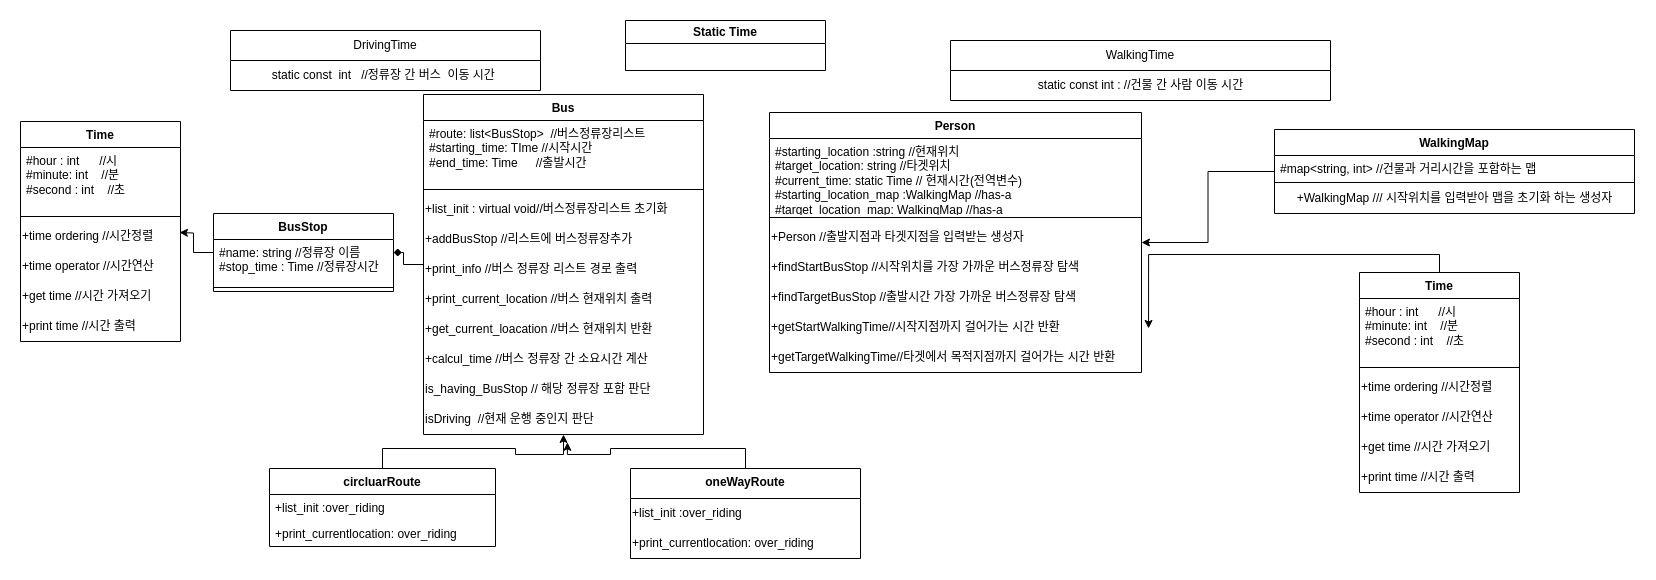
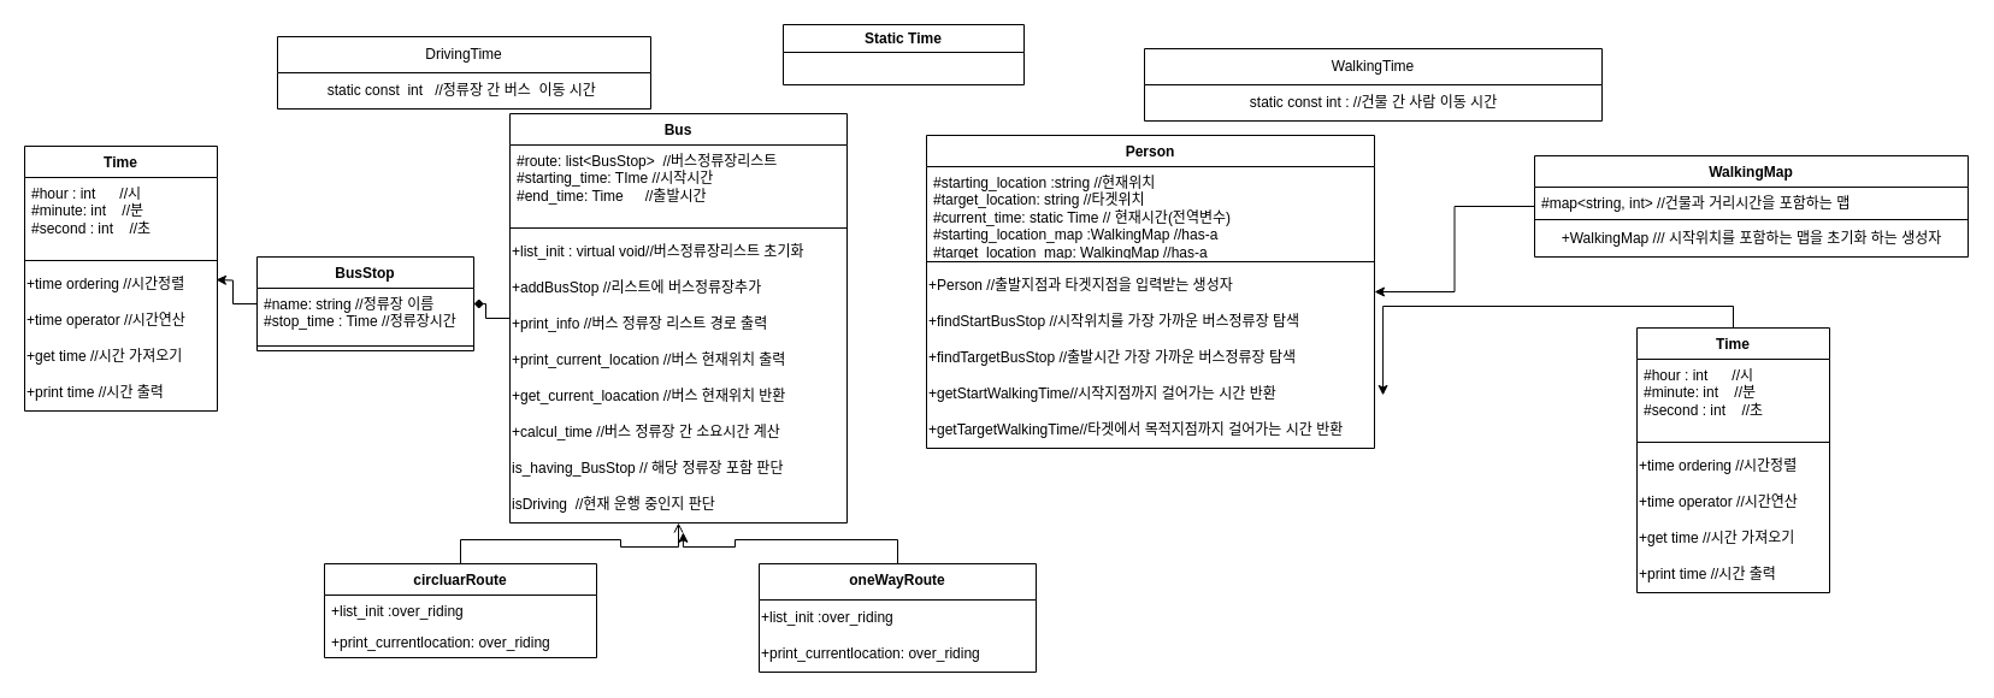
  <mxCell id="0" />
  <mxCell id="1" parent="0" />
  <mxCell id="2" style="edgeStyle=orthogonalEdgeStyle;rounded=0;orthogonalLoop=1;jettySize=auto;html=1;endArrow=diamond;" parent="1" source="3" target="39" edge="1"><mxGeometry relative="1" as="geometry" /></mxCell>
  <mxCell id="3" value="Bus" style="swimlane;fontStyle=1;align=center;verticalAlign=top;childLayout=stackLayout;horizontal=1;startSize=26;horizontalStack=0;resizeParent=1;resizeParentMax=0;resizeLast=0;collapsible=1;marginBottom=0;whiteSpace=wrap;html=1;" parent="1" vertex="1"><mxGeometry x="423" y="94" width="280" height="340" as="geometry" /></mxCell>
  <mxCell id="4" value="#route: list&amp;lt;BusStop&amp;gt;&amp;nbsp; //버스정류장리스트&lt;br&gt;#starting_time: TIme //시작시간&lt;br&gt;#end_time: Time&lt;span style=&quot;white-space: pre;&quot;&gt;&#09;&lt;/span&gt;//출발시간" style="text;strokeColor=none;fillColor=none;align=left;verticalAlign=top;spacingLeft=4;spacingRight=4;overflow=hidden;rotatable=0;points=[[0,0.5],[1,0.5]];portConstraint=eastwest;whiteSpace=wrap;html=1;" parent="3" vertex="1"><mxGeometry y="26" width="280" height="64" as="geometry" /></mxCell>
  <mxCell id="5" value="" style="line;strokeWidth=1;fillColor=none;align=left;verticalAlign=middle;spacingTop=-1;spacingLeft=3;spacingRight=3;rotatable=0;labelPosition=right;points=[];portConstraint=eastwest;strokeColor=inherit;" parent="3" vertex="1"><mxGeometry y="90" width="280" height="10" as="geometry" /></mxCell>
  <mxCell id="6" value="+list_init : virtual void//버스정류장리스트 초기화" style="text;html=1;align=left;verticalAlign=middle;resizable=0;points=[];autosize=1;strokeColor=none;fillColor=none;" vertex="1" parent="3"><mxGeometry y="100" width="280" height="30" as="geometry" /></mxCell>
  <mxCell id="7" value="+addBusStop //리스트에 버스정류장추가" style="text;html=1;align=left;verticalAlign=middle;resizable=0;points=[];autosize=1;strokeColor=none;fillColor=none;" vertex="1" parent="3"><mxGeometry y="130" width="280" height="30" as="geometry" /></mxCell>
  <mxCell id="8" value="+print_info //버스 정류장 리스트 경로 출력" style="text;html=1;align=left;verticalAlign=middle;resizable=0;points=[];autosize=1;strokeColor=none;fillColor=none;" vertex="1" parent="3"><mxGeometry y="160" width="280" height="30" as="geometry" /></mxCell>
  <mxCell id="9" value="+print_current_location //버스 현재위치 출력" style="text;html=1;align=left;verticalAlign=middle;resizable=0;points=[];autosize=1;strokeColor=none;fillColor=none;" vertex="1" parent="3"><mxGeometry y="190" width="280" height="30" as="geometry" /></mxCell>
  <mxCell id="10" value="+get_current_loacation //버스 현재위치 반환" style="text;html=1;align=left;verticalAlign=middle;resizable=0;points=[];autosize=1;strokeColor=none;fillColor=none;" vertex="1" parent="3"><mxGeometry y="220" width="280" height="30" as="geometry" /></mxCell>
  <mxCell id="11" value="+calcul_time //버스 정류장 간 소요시간 계산" style="text;html=1;align=left;verticalAlign=middle;resizable=0;points=[];autosize=1;strokeColor=none;fillColor=none;" vertex="1" parent="3"><mxGeometry y="250" width="280" height="30" as="geometry" /></mxCell>
  <mxCell id="12" value="is_having_BusStop // 해당 정류장 포함 판단" style="text;html=1;align=left;verticalAlign=middle;resizable=0;points=[];autosize=1;strokeColor=none;fillColor=none;" vertex="1" parent="3"><mxGeometry y="280" width="280" height="30" as="geometry" /></mxCell>
  <mxCell id="13" value="isDriving&amp;nbsp; //현재 운행 중인지 판단" style="text;html=1;align=left;verticalAlign=middle;resizable=0;points=[];autosize=1;strokeColor=none;fillColor=none;" vertex="1" parent="3"><mxGeometry y="310" width="280" height="30" as="geometry" /></mxCell>
- <mxCell id="14" style="edgeStyle=orthogonalEdgeStyle;rounded=0;orthogonalLoop=1;jettySize=auto;html=1;" edge="1" parent="1" source="15" target="13"><mxGeometry relative="1" as="geometry" /></mxCell>
+ <mxCell id="14" style="edgeStyle=orthogonalEdgeStyle;rounded=0;orthogonalLoop=1;jettySize=auto;html=1;endArrow=open;" edge="1" parent="1" source="15" target="13"><mxGeometry relative="1" as="geometry" /></mxCell>
  <mxCell id="15" value="circluarRoute" style="swimlane;fontStyle=1;align=center;verticalAlign=top;childLayout=stackLayout;horizontal=1;startSize=26;horizontalStack=0;resizeParent=1;resizeParentMax=0;resizeLast=0;collapsible=1;marginBottom=0;whiteSpace=wrap;html=1;" parent="1" vertex="1"><mxGeometry x="269" y="468" width="226" height="78" as="geometry" /></mxCell>
  <mxCell id="16" value="+list_init :over_riding" style="text;strokeColor=none;fillColor=none;align=left;verticalAlign=top;spacingLeft=4;spacingRight=4;overflow=hidden;rotatable=0;points=[[0,0.5],[1,0.5]];portConstraint=eastwest;whiteSpace=wrap;html=1;" parent="15" vertex="1"><mxGeometry y="26" width="226" height="26" as="geometry" /></mxCell>
  <mxCell id="17" value="+print_currentlocation: over_riding" style="text;strokeColor=none;fillColor=none;align=left;verticalAlign=top;spacingLeft=4;spacingRight=4;overflow=hidden;rotatable=0;points=[[0,0.5],[1,0.5]];portConstraint=eastwest;whiteSpace=wrap;html=1;" vertex="1" parent="15"><mxGeometry y="52" width="226" height="26" as="geometry" /></mxCell>
  <mxCell id="18" value="Person" style="swimlane;fontStyle=1;align=center;verticalAlign=top;childLayout=stackLayout;horizontal=1;startSize=26;horizontalStack=0;resizeParent=1;resizeParentMax=0;resizeLast=0;collapsible=1;marginBottom=0;whiteSpace=wrap;html=1;" parent="1" vertex="1"><mxGeometry x="769" y="112" width="372" height="260" as="geometry" /></mxCell>
  <mxCell id="19" value="#starting_location :string //현재위치&lt;br&gt;#target_location: string //타겟위치&lt;br&gt;#current_time: static Time // 현재시간(전역변수)&lt;br&gt;#starting_location_map :WalkingMap //has-a&lt;br&gt;#target_location_map: WalkingMap //has-a" style="text;strokeColor=none;fillColor=none;align=left;verticalAlign=top;spacingLeft=4;spacingRight=4;overflow=hidden;rotatable=0;points=[[0,0.5],[1,0.5]];portConstraint=eastwest;whiteSpace=wrap;html=1;" parent="18" vertex="1"><mxGeometry y="26" width="372" height="74" as="geometry" /></mxCell>
  <mxCell id="20" value="" style="line;strokeWidth=1;fillColor=none;align=left;verticalAlign=middle;spacingTop=-1;spacingLeft=3;spacingRight=3;rotatable=0;labelPosition=right;points=[];portConstraint=eastwest;strokeColor=inherit;" parent="18" vertex="1"><mxGeometry y="100" width="372" height="10" as="geometry" /></mxCell>
  <mxCell id="21" value="+Person //출발지점과 타겟지점을 입력받는 생성자" style="text;html=1;align=left;verticalAlign=middle;resizable=0;points=[];autosize=1;strokeColor=none;fillColor=none;" vertex="1" parent="18"><mxGeometry y="110" width="372" height="30" as="geometry" /></mxCell>
  <mxCell id="22" value="+findStartBusStop //시작위치를 가장 가까운 버스정류장 탐색" style="text;html=1;align=left;verticalAlign=middle;resizable=0;points=[];autosize=1;strokeColor=none;fillColor=none;" vertex="1" parent="18"><mxGeometry y="140" width="372" height="30" as="geometry" /></mxCell>
  <mxCell id="23" value="+findTargetBusStop //출발시간 가장 가까운 버스정류장 탐색" style="text;html=1;align=left;verticalAlign=middle;resizable=0;points=[];autosize=1;strokeColor=none;fillColor=none;" vertex="1" parent="18"><mxGeometry y="170" width="372" height="30" as="geometry" /></mxCell>
  <mxCell id="24" value="+getStartWalkingTime//시작지점까지 걸어가는 시간 반환" style="text;html=1;align=left;verticalAlign=middle;resizable=0;points=[];autosize=1;strokeColor=none;fillColor=none;" vertex="1" parent="18"><mxGeometry y="200" width="372" height="30" as="geometry" /></mxCell>
  <mxCell id="25" value="+getTargetWalkingTime//타겟에서 목적지점까지 걸어가는 시간 반환" style="text;html=1;align=left;verticalAlign=middle;resizable=0;points=[];autosize=1;strokeColor=none;fillColor=none;" vertex="1" parent="18"><mxGeometry y="230" width="372" height="30" as="geometry" /></mxCell>
  <mxCell id="26" style="edgeStyle=orthogonalEdgeStyle;rounded=0;orthogonalLoop=1;jettySize=auto;html=1;" edge="1" parent="1" source="27" target="18"><mxGeometry relative="1" as="geometry" /></mxCell>
  <mxCell id="27" value="WalkingMap" style="swimlane;fontStyle=1;align=center;verticalAlign=top;childLayout=stackLayout;horizontal=1;startSize=26;horizontalStack=0;resizeParent=1;resizeParentMax=0;resizeLast=0;collapsible=1;marginBottom=0;whiteSpace=wrap;html=1;" parent="1" vertex="1"><mxGeometry x="1274" y="129" width="360" height="84" as="geometry" /></mxCell>
  <mxCell id="28" value="#map&amp;lt;string, int&amp;gt; //건물과 거리시간을 포함하는 맵" style="text;strokeColor=none;fillColor=none;align=left;verticalAlign=top;spacingLeft=4;spacingRight=4;overflow=hidden;rotatable=0;points=[[0,0.5],[1,0.5]];portConstraint=eastwest;whiteSpace=wrap;html=1;" parent="27" vertex="1"><mxGeometry y="26" width="360" height="26" as="geometry" /></mxCell>
  <mxCell id="29" value="" style="line;strokeWidth=1;fillColor=none;align=left;verticalAlign=middle;spacingTop=-1;spacingLeft=3;spacingRight=3;rotatable=0;labelPosition=right;points=[];portConstraint=eastwest;strokeColor=inherit;" parent="27" vertex="1"><mxGeometry y="52" width="360" height="2" as="geometry" /></mxCell>
- <mxCell id="30" value="+WalkingMap /// 시작위치를 입력받아 맵을 초기화 하는 생성자" style="text;html=1;align=center;verticalAlign=middle;resizable=0;points=[];autosize=1;strokeColor=none;fillColor=none;" vertex="1" parent="27"><mxGeometry y="54" width="360" height="30" as="geometry" /></mxCell>
+ <mxCell id="30" value="+WalkingMap /// 시작위치를 포함하는 맵을 초기화 하는 생성자" style="text;html=1;align=center;verticalAlign=middle;resizable=0;points=[];autosize=1;strokeColor=none;fillColor=none;" vertex="1" parent="27"><mxGeometry y="54" width="360" height="30" as="geometry" /></mxCell>
  <mxCell id="31" value="Time" style="swimlane;fontStyle=1;align=center;verticalAlign=top;childLayout=stackLayout;horizontal=1;startSize=26;horizontalStack=0;resizeParent=1;resizeParentMax=0;resizeLast=0;collapsible=1;marginBottom=0;whiteSpace=wrap;html=1;" parent="1" vertex="1"><mxGeometry x="20" y="121" width="160" height="220" as="geometry" /></mxCell>
  <mxCell id="32" value="&lt;div&gt;#hour :&amp;nbsp;int&amp;nbsp; &amp;nbsp; &amp;nbsp; //시&lt;/div&gt;&lt;div&gt;#minute: int&amp;nbsp; &amp;nbsp; //분&lt;/div&gt;&lt;div&gt;#second : int&amp;nbsp; &amp;nbsp; //초&lt;/div&gt;&lt;div&gt;&lt;br&gt;&lt;/div&gt;" style="text;strokeColor=none;fillColor=none;align=left;verticalAlign=top;spacingLeft=4;spacingRight=4;overflow=hidden;rotatable=0;points=[[0,0.5],[1,0.5]];portConstraint=eastwest;whiteSpace=wrap;html=1;" parent="31" vertex="1"><mxGeometry y="26" width="160" height="64" as="geometry" /></mxCell>
  <mxCell id="33" value="" style="line;strokeWidth=1;fillColor=none;align=left;verticalAlign=middle;spacingTop=-1;spacingLeft=3;spacingRight=3;rotatable=0;labelPosition=right;points=[];portConstraint=eastwest;strokeColor=inherit;" parent="31" vertex="1"><mxGeometry y="90" width="160" height="10" as="geometry" /></mxCell>
  <mxCell id="34" value="+time ordering //시간정렬" style="text;html=1;align=left;verticalAlign=middle;resizable=0;points=[];autosize=1;strokeColor=none;fillColor=none;" vertex="1" parent="31"><mxGeometry y="100" width="160" height="30" as="geometry" /></mxCell>
  <mxCell id="35" value="+time operator //시간연산" style="text;html=1;align=left;verticalAlign=middle;resizable=0;points=[];autosize=1;strokeColor=none;fillColor=none;" vertex="1" parent="31"><mxGeometry y="130" width="160" height="30" as="geometry" /></mxCell>
  <mxCell id="36" value="+get time //시간 가져오기" style="text;html=1;align=left;verticalAlign=middle;resizable=0;points=[];autosize=1;strokeColor=none;fillColor=none;" vertex="1" parent="31"><mxGeometry y="160" width="160" height="30" as="geometry" /></mxCell>
  <mxCell id="37" value="+print time //시간 출력" style="text;html=1;align=left;verticalAlign=middle;resizable=0;points=[];autosize=1;strokeColor=none;fillColor=none;" vertex="1" parent="31"><mxGeometry y="190" width="160" height="30" as="geometry" /></mxCell>
  <mxCell id="38" style="edgeStyle=orthogonalEdgeStyle;rounded=0;orthogonalLoop=1;jettySize=auto;html=1;" parent="1" source="39" edge="1"><mxGeometry relative="1" as="geometry"><mxPoint x="179" y="232" as="targetPoint" /></mxGeometry></mxCell>
  <mxCell id="39" value="BusStop" style="swimlane;fontStyle=1;align=center;verticalAlign=top;childLayout=stackLayout;horizontal=1;startSize=26;horizontalStack=0;resizeParent=1;resizeParentMax=0;resizeLast=0;collapsible=1;marginBottom=0;whiteSpace=wrap;html=1;" parent="1" vertex="1"><mxGeometry x="213" y="213" width="180" height="78" as="geometry" /></mxCell>
  <mxCell id="40" value="#name: string //정류장 이름&lt;br&gt;#stop_time : Time //정류장시간" style="text;strokeColor=none;fillColor=none;align=left;verticalAlign=top;spacingLeft=4;spacingRight=4;overflow=hidden;rotatable=0;points=[[0,0.5],[1,0.5]];portConstraint=eastwest;whiteSpace=wrap;html=1;" parent="39" vertex="1"><mxGeometry y="26" width="180" height="44" as="geometry" /></mxCell>
  <mxCell id="41" value="" style="line;strokeWidth=1;fillColor=none;align=left;verticalAlign=middle;spacingTop=-1;spacingLeft=3;spacingRight=3;rotatable=0;labelPosition=right;points=[];portConstraint=eastwest;strokeColor=inherit;" parent="39" vertex="1"><mxGeometry y="70" width="180" height="8" as="geometry" /></mxCell>
  <mxCell id="42" style="edgeStyle=orthogonalEdgeStyle;rounded=0;orthogonalLoop=1;jettySize=auto;html=1;exitX=1;exitY=0.5;exitDx=0;exitDy=0;" parent="39" source="40" target="40" edge="1"><mxGeometry relative="1" as="geometry" /></mxCell>
  <mxCell id="43" value="oneWayRoute" style="swimlane;fontStyle=1;align=center;verticalAlign=top;childLayout=stackLayout;horizontal=1;startSize=30;horizontalStack=0;resizeParent=1;resizeParentMax=0;resizeLast=0;collapsible=1;marginBottom=0;whiteSpace=wrap;html=1;" parent="1" vertex="1"><mxGeometry x="630" y="468" width="230" height="90" as="geometry"><mxRectangle x="550" y="188" width="140" height="30" as="alternateBounds" /></mxGeometry></mxCell>
  <mxCell id="44" value="" style="line;strokeWidth=1;fillColor=none;align=left;verticalAlign=middle;spacingTop=-1;spacingLeft=3;spacingRight=3;rotatable=0;labelPosition=right;points=[];portConstraint=eastwest;strokeColor=inherit;" parent="43" vertex="1"><mxGeometry y="30" width="230" as="geometry" /></mxCell>
  <mxCell id="45" value="+list_init :over_riding" style="text;html=1;align=left;verticalAlign=middle;resizable=0;points=[];autosize=1;strokeColor=none;fillColor=none;" vertex="1" parent="43"><mxGeometry y="30" width="230" height="30" as="geometry" /></mxCell>
  <mxCell id="46" value="+print_currentlocation: over_riding" style="text;html=1;align=left;verticalAlign=middle;resizable=0;points=[];autosize=1;strokeColor=none;fillColor=none;" vertex="1" parent="43"><mxGeometry y="60" width="230" height="30" as="geometry" /></mxCell>
  <mxCell id="47" value="DrivingTime" style="swimlane;fontStyle=0;childLayout=stackLayout;horizontal=1;startSize=30;horizontalStack=0;resizeParent=1;resizeParentMax=0;resizeLast=0;collapsible=1;marginBottom=0;whiteSpace=wrap;html=1;" vertex="1" parent="1"><mxGeometry x="230" y="30" width="310" height="60" as="geometry" /></mxCell>
  <mxCell id="48" value="static const&amp;nbsp; int&amp;nbsp; &amp;nbsp;//정류장 간 버스&amp;nbsp; 이동 시간&amp;nbsp;" style="text;strokeColor=none;fillColor=none;align=center;verticalAlign=middle;spacingLeft=4;spacingRight=4;overflow=hidden;points=[[0,0.5],[1,0.5]];portConstraint=eastwest;rotatable=0;whiteSpace=wrap;html=1;" vertex="1" parent="47"><mxGeometry y="30" width="310" height="30" as="geometry" /></mxCell>
  <mxCell id="49" value="WalkingTime" style="swimlane;fontStyle=0;childLayout=stackLayout;horizontal=1;startSize=30;horizontalStack=0;resizeParent=1;resizeParentMax=0;resizeLast=0;collapsible=1;marginBottom=0;whiteSpace=wrap;html=1;" vertex="1" parent="1"><mxGeometry x="950" y="40" width="380" height="60" as="geometry" /></mxCell>
  <mxCell id="50" value="static const int : //건물 간 사람 이동 시간" style="text;html=1;align=center;verticalAlign=middle;resizable=0;points=[];autosize=1;strokeColor=none;fillColor=none;" vertex="1" parent="49"><mxGeometry y="30" width="380" height="30" as="geometry" /></mxCell>
  <mxCell id="51" style="edgeStyle=orthogonalEdgeStyle;rounded=0;orthogonalLoop=1;jettySize=auto;html=1;entryX=1.019;entryY=0.533;entryDx=0;entryDy=0;entryPerimeter=0;" edge="1" parent="1" source="52" target="24"><mxGeometry relative="1" as="geometry"><Array as="points"><mxPoint x="1439" y="254" /></Array></mxGeometry></mxCell>
  <mxCell id="52" value="Time" style="swimlane;fontStyle=1;align=center;verticalAlign=top;childLayout=stackLayout;horizontal=1;startSize=26;horizontalStack=0;resizeParent=1;resizeParentMax=0;resizeLast=0;collapsible=1;marginBottom=0;whiteSpace=wrap;html=1;" vertex="1" parent="1"><mxGeometry x="1359" y="272" width="160" height="220" as="geometry" /></mxCell>
  <mxCell id="53" value="&lt;div&gt;#hour :&amp;nbsp;int&amp;nbsp; &amp;nbsp; &amp;nbsp; //시&lt;/div&gt;&lt;div&gt;#minute: int&amp;nbsp; &amp;nbsp; //분&lt;/div&gt;&lt;div&gt;#second : int&amp;nbsp; &amp;nbsp; //초&lt;/div&gt;&lt;div&gt;&lt;br&gt;&lt;/div&gt;" style="text;strokeColor=none;fillColor=none;align=left;verticalAlign=top;spacingLeft=4;spacingRight=4;overflow=hidden;rotatable=0;points=[[0,0.5],[1,0.5]];portConstraint=eastwest;whiteSpace=wrap;html=1;" vertex="1" parent="52"><mxGeometry y="26" width="160" height="64" as="geometry" /></mxCell>
  <mxCell id="54" value="" style="line;strokeWidth=1;fillColor=none;align=left;verticalAlign=middle;spacingTop=-1;spacingLeft=3;spacingRight=3;rotatable=0;labelPosition=right;points=[];portConstraint=eastwest;strokeColor=inherit;" vertex="1" parent="52"><mxGeometry y="90" width="160" height="10" as="geometry" /></mxCell>
  <mxCell id="55" value="+time ordering //시간정렬" style="text;html=1;align=left;verticalAlign=middle;resizable=0;points=[];autosize=1;strokeColor=none;fillColor=none;" vertex="1" parent="52"><mxGeometry y="100" width="160" height="30" as="geometry" /></mxCell>
  <mxCell id="56" value="+time operator //시간연산" style="text;html=1;align=left;verticalAlign=middle;resizable=0;points=[];autosize=1;strokeColor=none;fillColor=none;" vertex="1" parent="52"><mxGeometry y="130" width="160" height="30" as="geometry" /></mxCell>
  <mxCell id="57" value="+get time //시간 가져오기" style="text;html=1;align=left;verticalAlign=middle;resizable=0;points=[];autosize=1;strokeColor=none;fillColor=none;" vertex="1" parent="52"><mxGeometry y="160" width="160" height="30" as="geometry" /></mxCell>
  <mxCell id="58" value="+print time //시간 출력" style="text;html=1;align=left;verticalAlign=middle;resizable=0;points=[];autosize=1;strokeColor=none;fillColor=none;" vertex="1" parent="52"><mxGeometry y="190" width="160" height="30" as="geometry" /></mxCell>
  <mxCell id="59" style="edgeStyle=orthogonalEdgeStyle;rounded=0;orthogonalLoop=1;jettySize=auto;html=1;entryX=0.514;entryY=1.261;entryDx=0;entryDy=0;entryPerimeter=0;" edge="1" parent="1" source="43" target="13"><mxGeometry relative="1" as="geometry" /></mxCell>
- <mxCell id="60" value="Static Time" style="swimlane;whiteSpace=wrap;html=1;startSize=23;" vertex="1" parent="1"><mxGeometry x="625" y="20" width="200" height="50" as="geometry" /></mxCell>
+ <mxCell id="60" value="Static Time" style="swimlane;whiteSpace=wrap;html=1;startSize=23;" vertex="1" parent="1"><mxGeometry x="650" y="20" width="200" height="50" as="geometry" /></mxCell>
